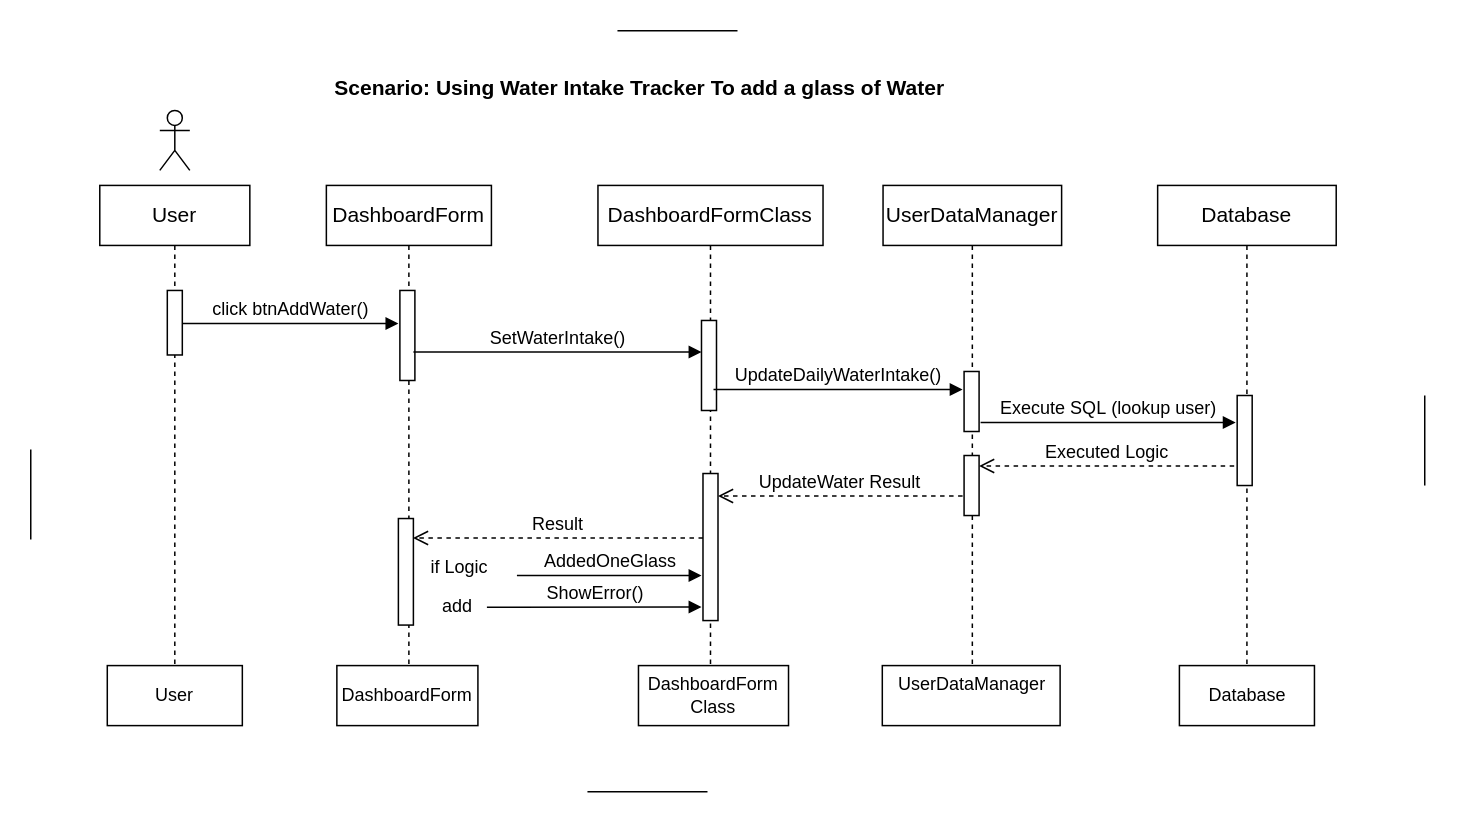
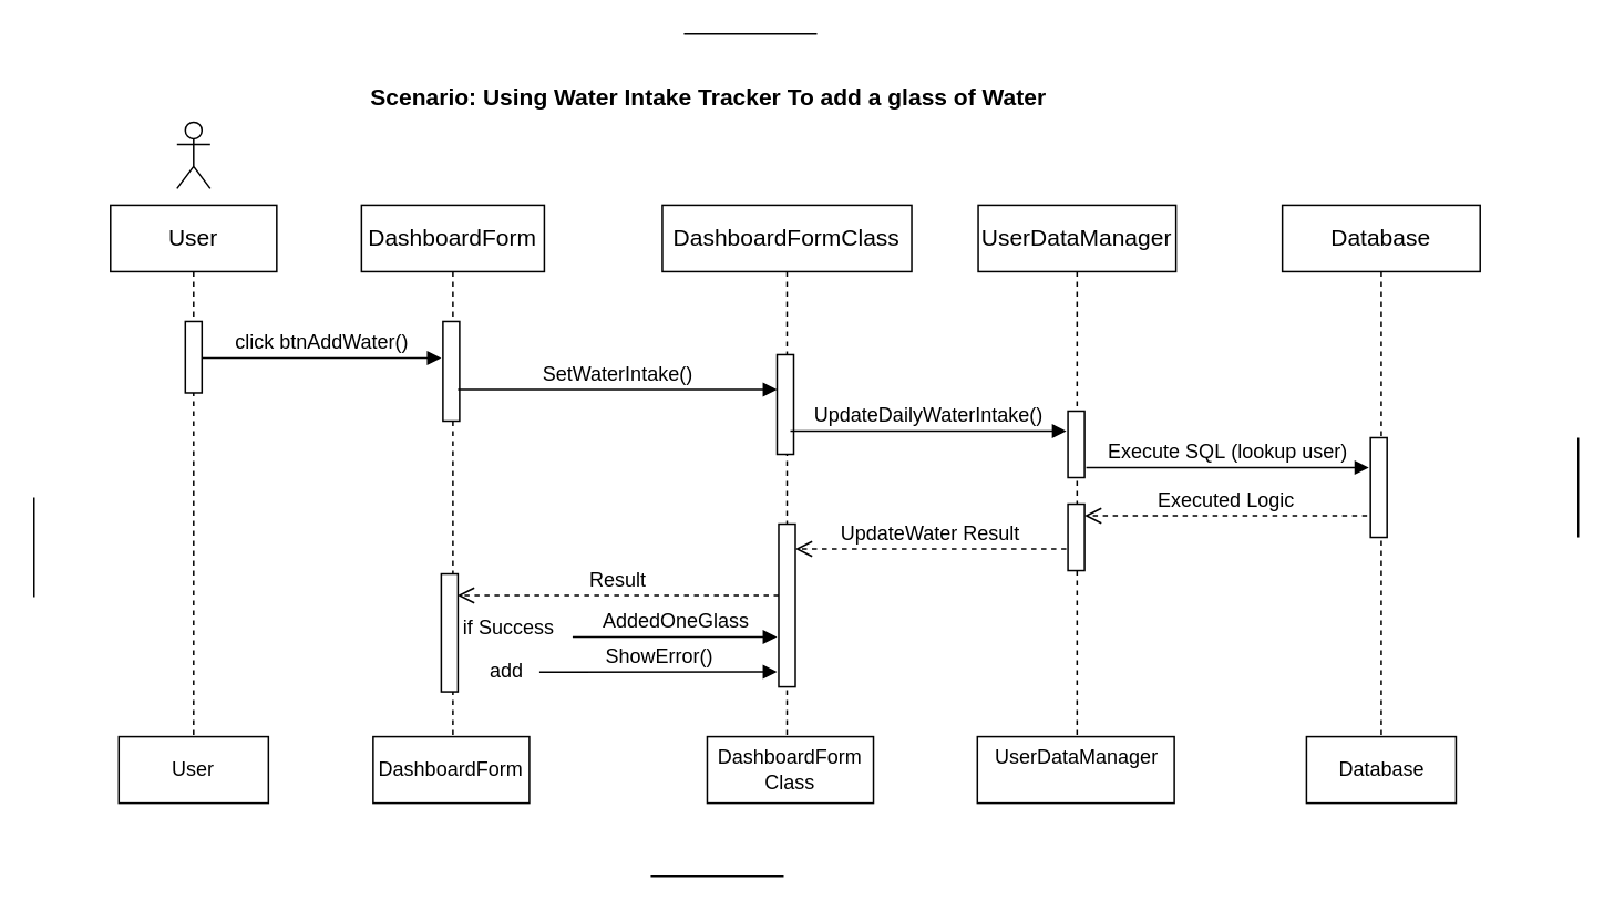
  <mxCell id="0" />
  <mxCell id="1" parent="0" />
  <mxCell id="2" value="&lt;font style=&quot;font-size: 14px;&quot;&gt;User&lt;/font&gt;" style="shape=umlLifeline;perimeter=lifelinePerimeter;whiteSpace=wrap;html=1;container=0;dropTarget=0;collapsible=0;recursiveResize=0;outlineConnect=0;portConstraint=eastwest;newEdgeStyle={&quot;edgeStyle&quot;:&quot;elbowEdgeStyle&quot;,&quot;elbow&quot;:&quot;vertical&quot;,&quot;curved&quot;:0,&quot;rounded&quot;:0};" parent="1" vertex="1"><mxGeometry x="66" y="123" width="100" height="320" as="geometry" /></mxCell>
  <mxCell id="3" value="" style="html=1;points=[];perimeter=orthogonalPerimeter;outlineConnect=0;targetShapes=umlLifeline;portConstraint=eastwest;newEdgeStyle={&quot;edgeStyle&quot;:&quot;elbowEdgeStyle&quot;,&quot;elbow&quot;:&quot;vertical&quot;,&quot;curved&quot;:0,&quot;rounded&quot;:0};" parent="2" vertex="1"><mxGeometry x="45" y="70" width="10" height="43" as="geometry" /></mxCell>
  <mxCell id="4" value="&lt;font style=&quot;font-size: 14px;&quot;&gt;&lt;b&gt;Scenario: Using Water Intake Tracker To add a glass of Water&lt;/b&gt;&lt;/font&gt;" style="text;html=1;align=center;verticalAlign=middle;whiteSpace=wrap;rounded=0;" parent="1" vertex="1"><mxGeometry x="211" y="43" width="430" height="30" as="geometry" /></mxCell>
  <mxCell id="5" value="" style="shape=umlActor;verticalLabelPosition=bottom;verticalAlign=top;html=1;outlineConnect=0;" parent="1" vertex="1"><mxGeometry x="106" y="73" width="20" height="40" as="geometry" /></mxCell>
  <mxCell id="6" value="&lt;font style=&quot;font-size: 12px;&quot;&gt;click btnAddWater()&lt;/font&gt;" style="html=1;verticalAlign=bottom;endArrow=block;edgeStyle=elbowEdgeStyle;elbow=vertical;curved=0;rounded=0;" parent="1" edge="1"><mxGeometry relative="1" as="geometry"><mxPoint x="121" y="215" as="sourcePoint" /><Array as="points"><mxPoint x="180" y="215" /></Array><mxPoint x="265" y="215" as="targetPoint" /><mxPoint as="offset" /></mxGeometry></mxCell>
  <mxCell id="7" value="&lt;font style=&quot;font-size: 14px;&quot;&gt;DashboardForm&lt;/font&gt;" style="shape=umlLifeline;perimeter=lifelinePerimeter;whiteSpace=wrap;html=1;container=0;dropTarget=0;collapsible=0;recursiveResize=0;outlineConnect=0;portConstraint=eastwest;newEdgeStyle={&quot;edgeStyle&quot;:&quot;elbowEdgeStyle&quot;,&quot;elbow&quot;:&quot;vertical&quot;,&quot;curved&quot;:0,&quot;rounded&quot;:0};" parent="1" vertex="1"><mxGeometry x="217" y="123" width="110" height="320" as="geometry" /></mxCell>
  <mxCell id="8" value="" style="html=1;points=[];perimeter=orthogonalPerimeter;outlineConnect=0;targetShapes=umlLifeline;portConstraint=eastwest;newEdgeStyle={&quot;edgeStyle&quot;:&quot;elbowEdgeStyle&quot;,&quot;elbow&quot;:&quot;vertical&quot;,&quot;curved&quot;:0,&quot;rounded&quot;:0};" parent="7" vertex="1"><mxGeometry x="49" y="70" width="10" height="60" as="geometry" /></mxCell>
  <mxCell id="9" value="&lt;font style=&quot;font-size: 14px;&quot;&gt;DashboardFormClass&lt;/font&gt;" style="shape=umlLifeline;perimeter=lifelinePerimeter;whiteSpace=wrap;html=1;container=0;dropTarget=0;collapsible=0;recursiveResize=0;outlineConnect=0;portConstraint=eastwest;newEdgeStyle={&quot;edgeStyle&quot;:&quot;elbowEdgeStyle&quot;,&quot;elbow&quot;:&quot;vertical&quot;,&quot;curved&quot;:0,&quot;rounded&quot;:0};" parent="1" vertex="1"><mxGeometry x="398" y="123" width="150" height="320" as="geometry" /></mxCell>
  <mxCell id="10" value="" style="html=1;points=[];perimeter=orthogonalPerimeter;outlineConnect=0;targetShapes=umlLifeline;portConstraint=eastwest;newEdgeStyle={&quot;edgeStyle&quot;:&quot;elbowEdgeStyle&quot;,&quot;elbow&quot;:&quot;vertical&quot;,&quot;curved&quot;:0,&quot;rounded&quot;:0};" parent="9" vertex="1"><mxGeometry x="69" y="90" width="10" height="60" as="geometry" /></mxCell>
  <mxCell id="11" value="" style="html=1;points=[];perimeter=orthogonalPerimeter;outlineConnect=0;targetShapes=umlLifeline;portConstraint=eastwest;newEdgeStyle={&quot;edgeStyle&quot;:&quot;elbowEdgeStyle&quot;,&quot;elbow&quot;:&quot;vertical&quot;,&quot;curved&quot;:0,&quot;rounded&quot;:0};" vertex="1" parent="9"><mxGeometry x="70" y="192" width="10" height="98" as="geometry" /></mxCell>
  <mxCell id="12" value="&lt;font style=&quot;font-size: 14px;&quot;&gt;UserDataManager&lt;/font&gt;" style="shape=umlLifeline;perimeter=lifelinePerimeter;whiteSpace=wrap;html=1;container=0;dropTarget=0;collapsible=0;recursiveResize=0;outlineConnect=0;portConstraint=eastwest;newEdgeStyle={&quot;edgeStyle&quot;:&quot;elbowEdgeStyle&quot;,&quot;elbow&quot;:&quot;vertical&quot;,&quot;curved&quot;:0,&quot;rounded&quot;:0};" parent="1" vertex="1"><mxGeometry x="588" y="123" width="119" height="320" as="geometry" /></mxCell>
  <mxCell id="13" value="" style="html=1;points=[];perimeter=orthogonalPerimeter;outlineConnect=0;targetShapes=umlLifeline;portConstraint=eastwest;newEdgeStyle={&quot;edgeStyle&quot;:&quot;elbowEdgeStyle&quot;,&quot;elbow&quot;:&quot;vertical&quot;,&quot;curved&quot;:0,&quot;rounded&quot;:0};" parent="12" vertex="1"><mxGeometry x="54" y="124" width="10" height="40" as="geometry" /></mxCell>
  <mxCell id="14" value="&lt;font style=&quot;font-size: 14px;&quot;&gt;Database&lt;/font&gt;" style="shape=umlLifeline;perimeter=lifelinePerimeter;whiteSpace=wrap;html=1;container=0;dropTarget=0;collapsible=0;recursiveResize=0;outlineConnect=0;portConstraint=eastwest;newEdgeStyle={&quot;edgeStyle&quot;:&quot;elbowEdgeStyle&quot;,&quot;elbow&quot;:&quot;vertical&quot;,&quot;curved&quot;:0,&quot;rounded&quot;:0};" parent="1" vertex="1"><mxGeometry x="771" y="123" width="119" height="320" as="geometry" /></mxCell>
  <mxCell id="15" value="" style="html=1;points=[];perimeter=orthogonalPerimeter;outlineConnect=0;targetShapes=umlLifeline;portConstraint=eastwest;newEdgeStyle={&quot;edgeStyle&quot;:&quot;elbowEdgeStyle&quot;,&quot;elbow&quot;:&quot;vertical&quot;,&quot;curved&quot;:0,&quot;rounded&quot;:0};" parent="14" vertex="1"><mxGeometry x="53" y="140" width="10" height="60" as="geometry" /></mxCell>
  <mxCell id="16" value="&lt;font style=&quot;font-size: 12px;&quot;&gt;SetWaterIntake()&lt;/font&gt;" style="html=1;verticalAlign=bottom;endArrow=block;edgeStyle=elbowEdgeStyle;elbow=vertical;curved=0;rounded=0;" edge="1" parent="1"><mxGeometry x="0.001" relative="1" as="geometry"><mxPoint x="275" y="234" as="sourcePoint" /><Array as="points"><mxPoint x="360" y="234" /></Array><mxPoint x="467" y="234" as="targetPoint" /><mxPoint as="offset" /></mxGeometry></mxCell>
  <mxCell id="17" value="&lt;font style=&quot;font-size: 12px;&quot;&gt;UpdateDailyWaterIntake()&lt;/font&gt;" style="html=1;verticalAlign=bottom;endArrow=block;edgeStyle=elbowEdgeStyle;elbow=vertical;curved=0;rounded=0;" edge="1" parent="1"><mxGeometry relative="1" as="geometry"><mxPoint x="475" y="259" as="sourcePoint" /><Array as="points"><mxPoint x="537" y="259" /></Array><mxPoint x="641" y="259" as="targetPoint" /><mxPoint as="offset" /></mxGeometry></mxCell>
  <mxCell id="18" value="&lt;font style=&quot;font-size: 12px;&quot;&gt;Execute SQL&amp;nbsp;(lookup user)&lt;/font&gt;" style="html=1;verticalAlign=bottom;endArrow=block;edgeStyle=elbowEdgeStyle;elbow=vertical;curved=0;rounded=0;" edge="1" parent="1"><mxGeometry relative="1" as="geometry"><mxPoint x="653" y="281" as="sourcePoint" /><Array as="points"><mxPoint x="738" y="281" /></Array><mxPoint x="823" y="281" as="targetPoint" /><mxPoint as="offset" /></mxGeometry></mxCell>
  <mxCell id="19" value="&lt;font style=&quot;font-size: 12px;&quot;&gt;Executed Logic&lt;/font&gt;" style="html=1;verticalAlign=bottom;endArrow=open;dashed=1;endSize=8;edgeStyle=elbowEdgeStyle;elbow=vertical;curved=0;rounded=0;" edge="1" parent="1"><mxGeometry relative="1" as="geometry"><mxPoint x="652" y="310" as="targetPoint" /><Array as="points"><mxPoint x="747" y="310" /></Array><mxPoint x="822" y="310" as="sourcePoint" /><mxPoint as="offset" /></mxGeometry></mxCell>
  <mxCell id="20" value="&lt;font style=&quot;font-size: 12px;&quot;&gt;UpdateWater Result&lt;/font&gt;" style="html=1;verticalAlign=bottom;endArrow=open;dashed=1;endSize=8;edgeStyle=elbowEdgeStyle;elbow=vertical;curved=0;rounded=0;" edge="1" parent="1"><mxGeometry relative="1" as="geometry"><mxPoint x="478" y="330" as="targetPoint" /><Array as="points"><mxPoint x="558" y="330" /></Array><mxPoint x="641" y="330" as="sourcePoint" /></mxGeometry></mxCell>
  <mxCell id="21" value="&lt;font style=&quot;font-size: 12px;&quot;&gt;Result&lt;/font&gt;" style="html=1;verticalAlign=bottom;endArrow=open;dashed=1;endSize=8;edgeStyle=elbowEdgeStyle;elbow=vertical;curved=0;rounded=0;" edge="1" parent="1"><mxGeometry relative="1" as="geometry"><mxPoint x="274.731" y="358" as="targetPoint" /><Array as="points"><mxPoint x="394" y="358" /></Array><mxPoint x="468" y="358" as="sourcePoint" /></mxGeometry></mxCell>
- <mxCell id="22" value="if Logic&amp;nbsp;" style="text;html=1;align=center;verticalAlign=middle;resizable=0;points=[];autosize=1;strokeColor=none;fillColor=none;" vertex="1" parent="1"><mxGeometry x="267" y="363" width="80" height="30" as="geometry" /></mxCell>
+ <mxCell id="22" value="if Success&amp;nbsp;" style="text;html=1;align=center;verticalAlign=middle;resizable=0;points=[];autosize=1;strokeColor=none;fillColor=none;" vertex="1" parent="1"><mxGeometry x="267" y="363" width="80" height="30" as="geometry" /></mxCell>
  <mxCell id="23" value="&lt;font style=&quot;font-size: 12px;&quot;&gt;AddedOneGlass&lt;/font&gt;" style="html=1;verticalAlign=bottom;endArrow=block;edgeStyle=elbowEdgeStyle;elbow=vertical;curved=0;rounded=0;" edge="1" parent="1"><mxGeometry x="0.008" relative="1" as="geometry"><mxPoint x="344" y="383" as="sourcePoint" /><Array as="points" /><mxPoint x="467" y="383" as="targetPoint" /><mxPoint as="offset" /></mxGeometry></mxCell>
  <mxCell id="24" value="add" style="text;html=1;align=center;verticalAlign=middle;resizable=0;points=[];autosize=1;strokeColor=none;fillColor=none;" vertex="1" parent="1"><mxGeometry x="279" y="389" width="50" height="30" as="geometry" /></mxCell>
  <mxCell id="25" value="&lt;font style=&quot;font-size: 12px;&quot;&gt;ShowError()&lt;/font&gt;" style="html=1;verticalAlign=bottom;endArrow=block;edgeStyle=elbowEdgeStyle;elbow=vertical;curved=0;rounded=0;" edge="1" parent="1"><mxGeometry x="0.002" relative="1" as="geometry"><mxPoint x="324" y="404.111" as="sourcePoint" /><Array as="points"><mxPoint x="281" y="404" /></Array><mxPoint x="467" y="404" as="targetPoint" /><mxPoint as="offset" /></mxGeometry></mxCell>
  <mxCell id="26" value="" style="html=1;points=[];perimeter=orthogonalPerimeter;outlineConnect=0;targetShapes=umlLifeline;portConstraint=eastwest;newEdgeStyle={&quot;edgeStyle&quot;:&quot;elbowEdgeStyle&quot;,&quot;elbow&quot;:&quot;vertical&quot;,&quot;curved&quot;:0,&quot;rounded&quot;:0};" vertex="1" parent="1"><mxGeometry x="265" y="345" width="10" height="71" as="geometry" /></mxCell>
  <mxCell id="27" value="" style="html=1;points=[];perimeter=orthogonalPerimeter;outlineConnect=0;targetShapes=umlLifeline;portConstraint=eastwest;newEdgeStyle={&quot;edgeStyle&quot;:&quot;elbowEdgeStyle&quot;,&quot;elbow&quot;:&quot;vertical&quot;,&quot;curved&quot;:0,&quot;rounded&quot;:0};" vertex="1" parent="1"><mxGeometry x="642" y="303" width="10" height="40" as="geometry" /></mxCell>
  <mxCell id="28" value="User" style="rounded=0;whiteSpace=wrap;html=1;" vertex="1" parent="1"><mxGeometry x="71" y="443" width="90" height="40" as="geometry" /></mxCell>
  <mxCell id="29" value="DashboardForm" style="rounded=0;whiteSpace=wrap;html=1;" vertex="1" parent="1"><mxGeometry x="224" y="443" width="94" height="40" as="geometry" /></mxCell>
  <mxCell id="30" value="DashboardForm Class" style="rounded=0;whiteSpace=wrap;html=1;" vertex="1" parent="1"><mxGeometry x="425" y="443" width="100" height="40" as="geometry" /></mxCell>
  <mxCell id="31" value="UserDataManager&lt;div&gt;&lt;br&gt;&lt;/div&gt;" style="rounded=0;whiteSpace=wrap;html=1;" vertex="1" parent="1"><mxGeometry x="587.5" y="443" width="118.5" height="40" as="geometry" /></mxCell>
  <mxCell id="32" value="Database" style="rounded=0;whiteSpace=wrap;html=1;" vertex="1" parent="1"><mxGeometry x="785.5" y="443" width="90" height="40" as="geometry" /></mxCell>
  <mxCell id="33" value="" style="endArrow=none;html=1;rounded=0;" edge="1" parent="1"><mxGeometry width="50" height="50" relative="1" as="geometry"><mxPoint x="949" y="323" as="sourcePoint" /><mxPoint x="949" y="263" as="targetPoint" /></mxGeometry></mxCell>
  <mxCell id="34" value="" style="endArrow=none;html=1;rounded=0;" edge="1" parent="1"><mxGeometry width="50" height="50" relative="1" as="geometry"><mxPoint x="20" y="359" as="sourcePoint" /><mxPoint x="20" y="299" as="targetPoint" /></mxGeometry></mxCell>
  <mxCell id="35" value="" style="endArrow=none;html=1;rounded=0;" edge="1" parent="1"><mxGeometry width="50" height="50" relative="1" as="geometry"><mxPoint x="391" y="527" as="sourcePoint" /><mxPoint x="471" y="527" as="targetPoint" /></mxGeometry></mxCell>
  <mxCell id="36" value="" style="endArrow=none;html=1;rounded=0;" edge="1" parent="1"><mxGeometry width="50" height="50" relative="1" as="geometry"><mxPoint x="411" y="20" as="sourcePoint" /><mxPoint x="491" y="20" as="targetPoint" /></mxGeometry></mxCell>
